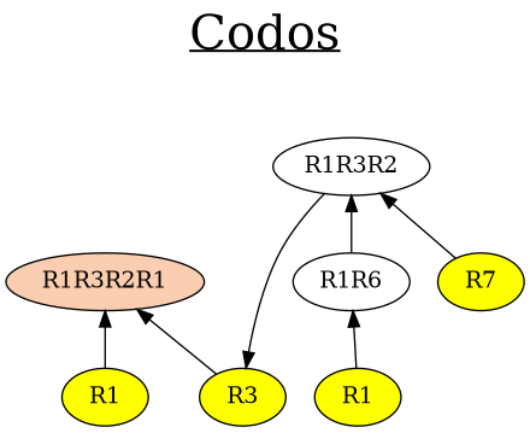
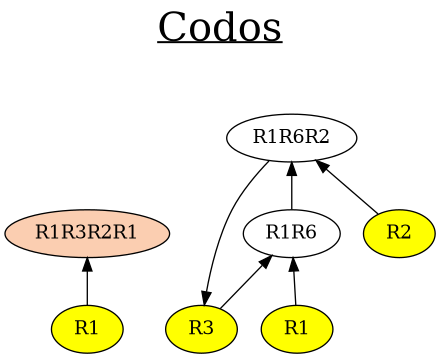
  digraph {
    fontsize=30
    label=<<u>Codos</u>>
    labelloc=t
    rankdir=BT
    node [fillcolor=yellow style=filled]
    n1 [fillcolor="#FBCEB1" label=R1R3R2R1]
-   n2 [label=R1R3R2 fillcolor="" style=""]
+   n2 [label=R1R6R2 fillcolor="" style=""]
    n3 [label=R3]
    n4 [label=R1]
    n5 [label=R1R6 fillcolor="" style=""]
-   n6 [label=R7]
+   n6 [label=R2]
    n7 [label=R1]
    n2 -> n3
-   n3 -> n1
+   n3 -> n5
    n4 -> n1
    n5 -> n2
    n6 -> n2
    n7 -> n5
  }
